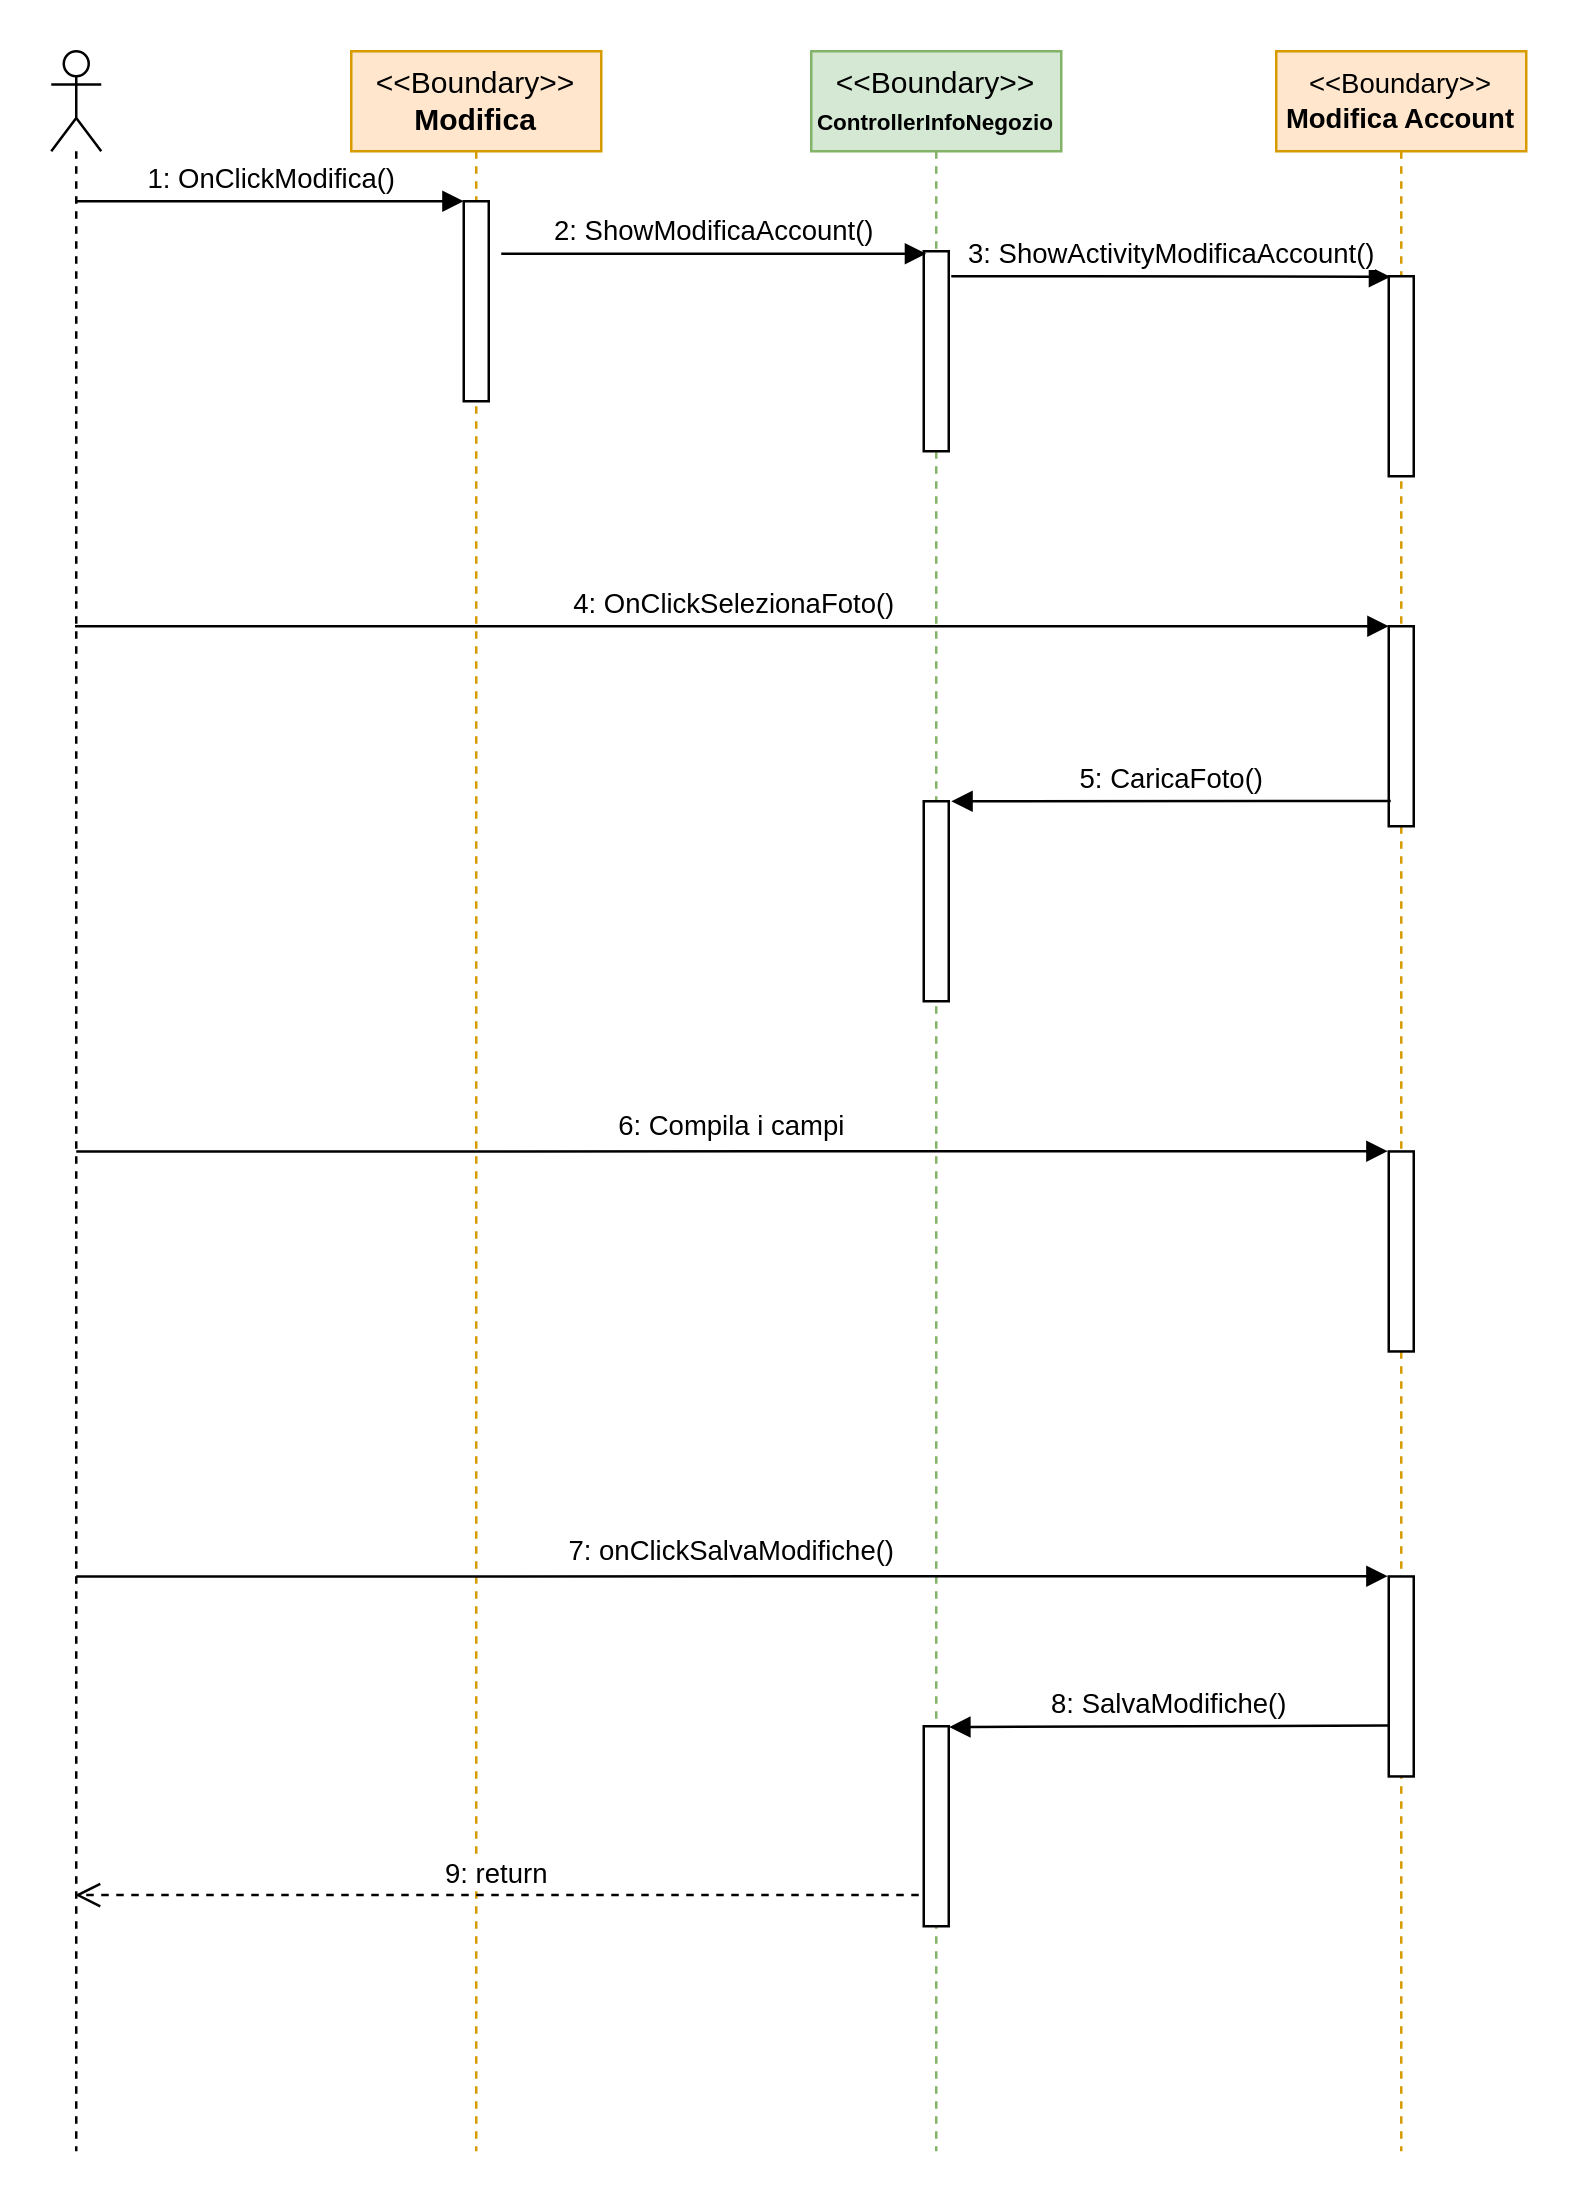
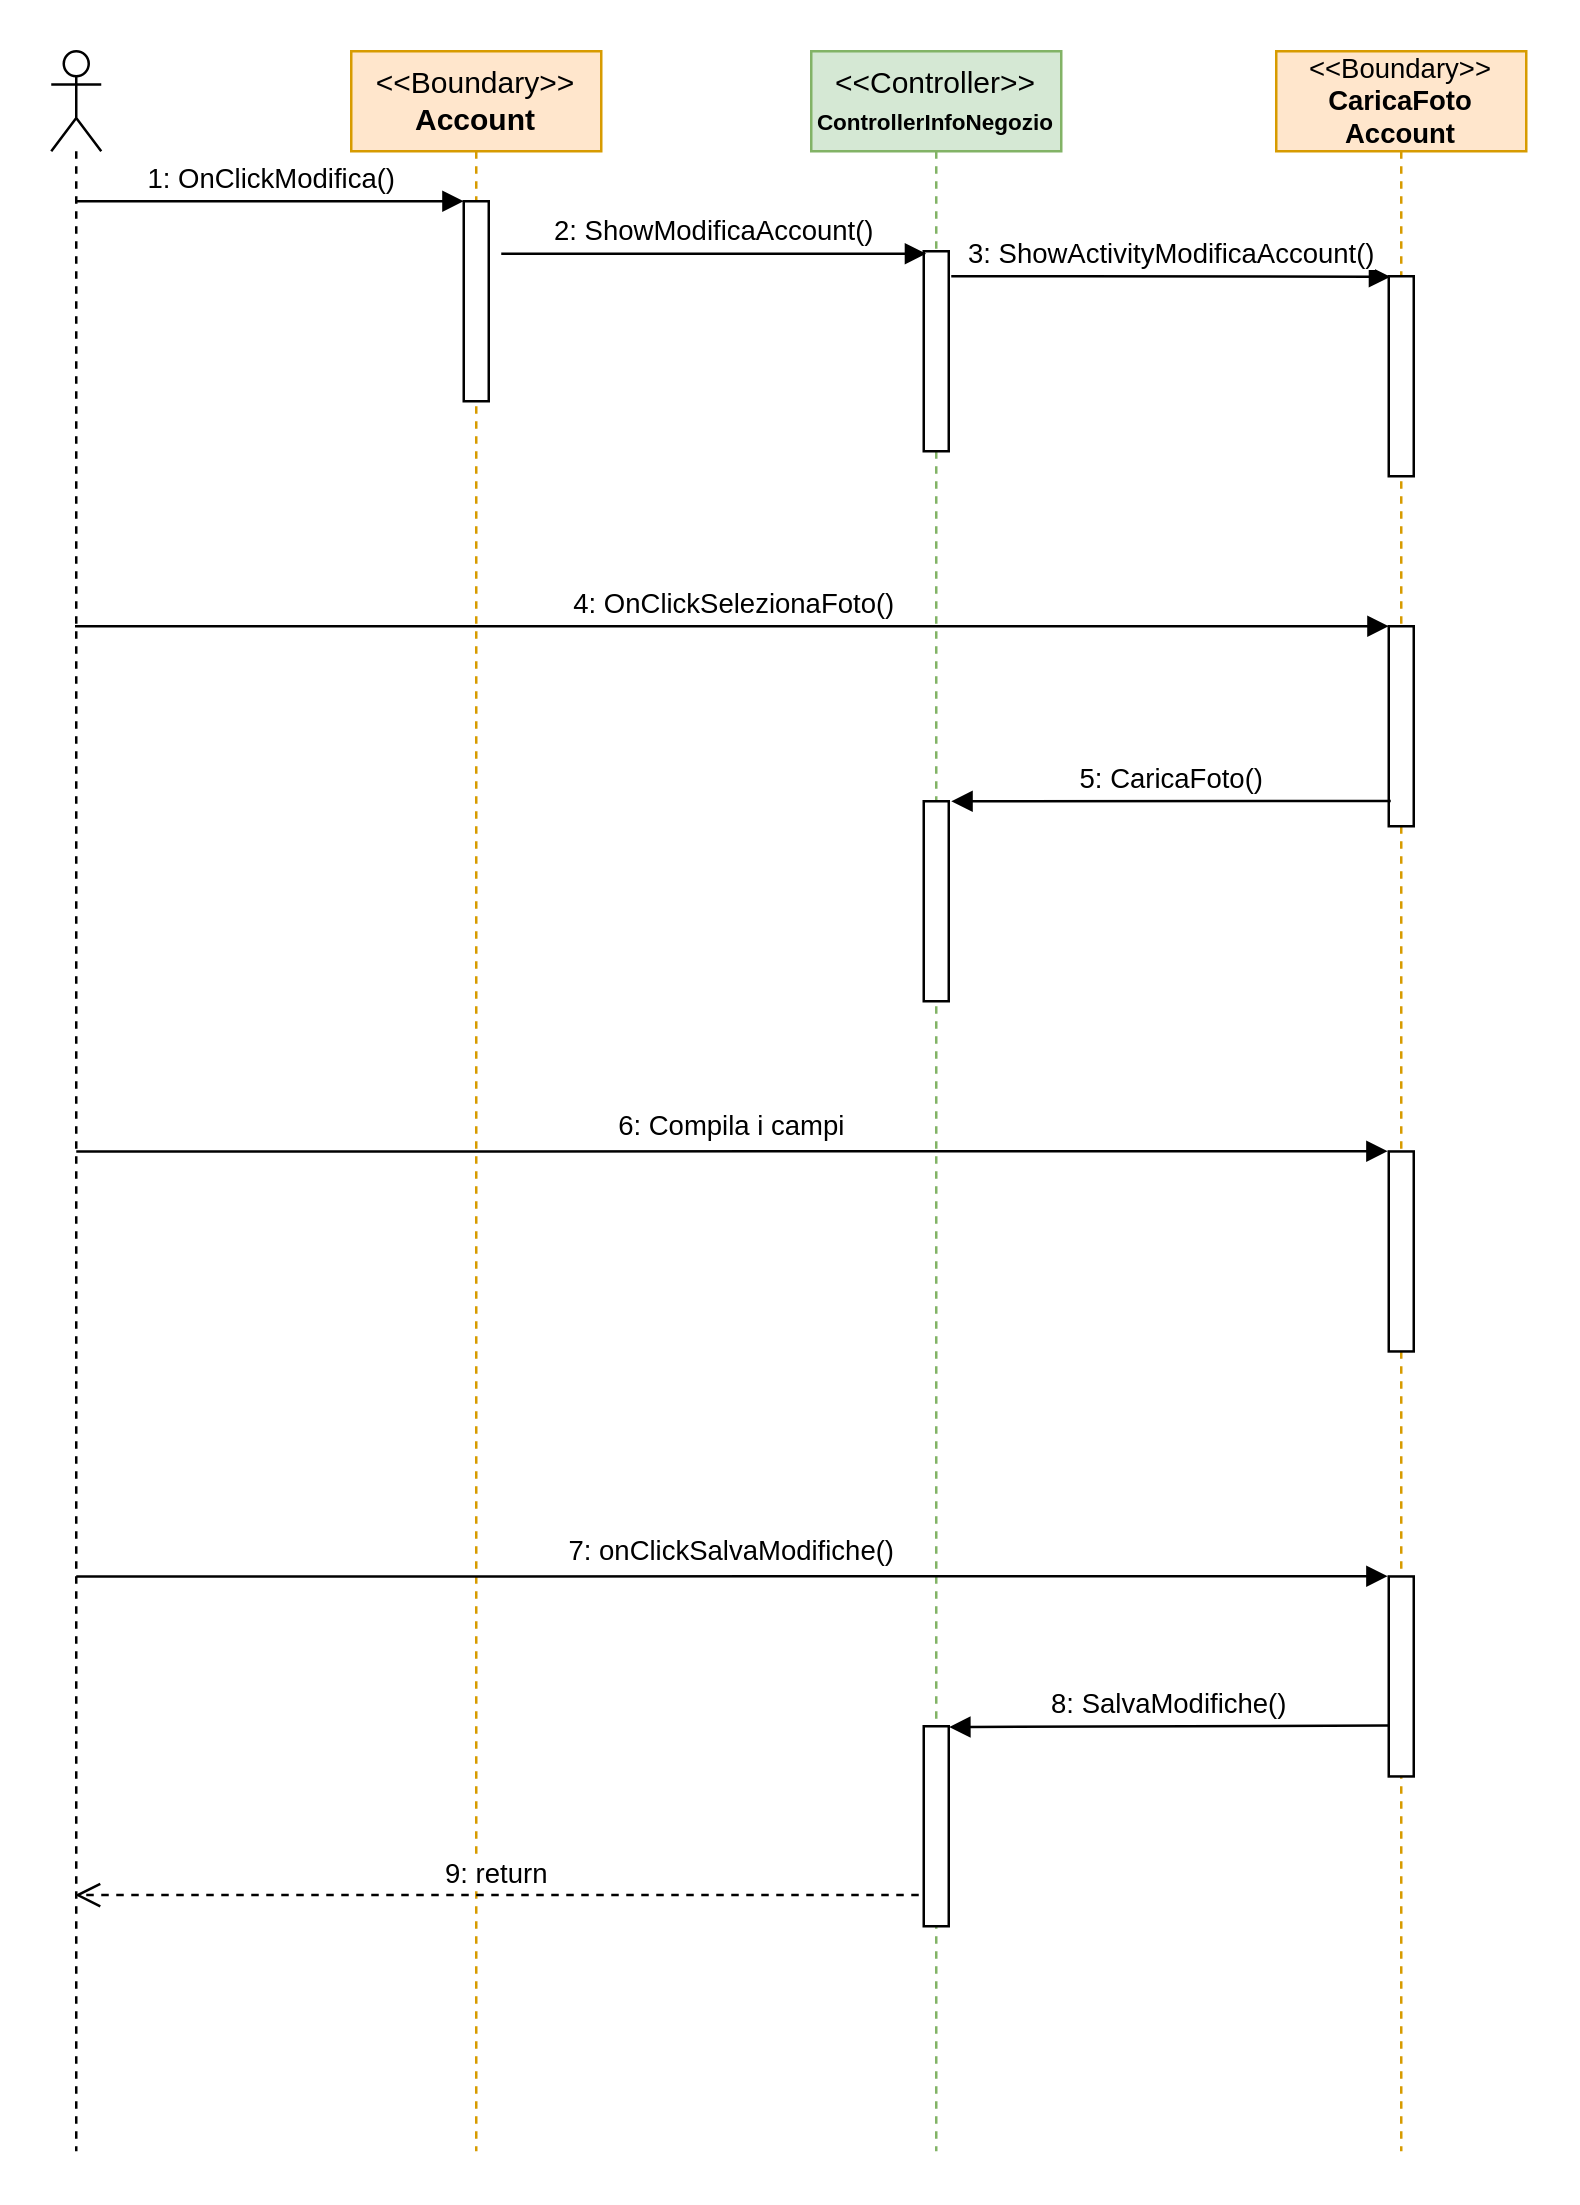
  <mxCell id="0" />
  <mxCell id="1" parent="0" />
  <mxCell id="2" value="" style="shape=umlLifeline;participant=umlActor;perimeter=lifelinePerimeter;whiteSpace=wrap;html=1;container=1;collapsible=0;recursiveResize=0;verticalAlign=top;spacingTop=36;outlineConnect=0;" parent="1" vertex="1"><mxGeometry x="20" y="20" width="20" height="840" as="geometry" /></mxCell>
- <mxCell id="3" value="&amp;lt;&amp;lt;Boundary&amp;gt;&amp;gt;&lt;br&gt;&lt;b&gt;Modifica&lt;/b&gt;" style="shape=umlLifeline;perimeter=lifelinePerimeter;whiteSpace=wrap;html=1;container=1;collapsible=0;recursiveResize=0;outlineConnect=0;fillColor=#ffe6cc;strokeColor=#d79b00;" parent="1" vertex="1"><mxGeometry x="140" y="20" width="100" height="840" as="geometry" /></mxCell>
+ <mxCell id="3" value="&amp;lt;&amp;lt;Boundary&amp;gt;&amp;gt;&lt;br&gt;&lt;b&gt;Account&lt;/b&gt;" style="shape=umlLifeline;perimeter=lifelinePerimeter;whiteSpace=wrap;html=1;container=1;collapsible=0;recursiveResize=0;outlineConnect=0;fillColor=#ffe6cc;strokeColor=#d79b00;" parent="1" vertex="1"><mxGeometry x="140" y="20" width="100" height="840" as="geometry" /></mxCell>
  <mxCell id="4" value="" style="html=1;points=[];perimeter=orthogonalPerimeter;" parent="3" vertex="1"><mxGeometry x="45" y="60" width="10" height="80" as="geometry" /></mxCell>
  <mxCell id="5" value="1: OnClickModifica()" style="html=1;verticalAlign=bottom;endArrow=block;rounded=0;" parent="1" source="2" target="4" edge="1"><mxGeometry width="80" relative="1" as="geometry"><mxPoint x="330" y="130" as="sourcePoint" /><mxPoint x="410" y="130" as="targetPoint" /><Array as="points"><mxPoint x="100" y="80" /></Array></mxGeometry></mxCell>
- <mxCell id="6" value="&amp;lt;&amp;lt;Boundary&amp;gt;&amp;gt;&lt;br&gt;&lt;font size=&quot;1&quot; style=&quot;&quot;&gt;&lt;b style=&quot;font-size: 9px;&quot;&gt;ControllerInfoNegozio&lt;/b&gt;&lt;/font&gt;" style="shape=umlLifeline;perimeter=lifelinePerimeter;whiteSpace=wrap;html=1;container=1;collapsible=0;recursiveResize=0;outlineConnect=0;fillColor=#d5e8d4;strokeColor=#82b366;" parent="1" vertex="1"><mxGeometry x="324" y="20" width="100" height="840" as="geometry" /></mxCell>
+ <mxCell id="6" value="&amp;lt;&amp;lt;Controller&amp;gt;&amp;gt;&lt;br&gt;&lt;font size=&quot;1&quot; style=&quot;&quot;&gt;&lt;b style=&quot;font-size: 9px;&quot;&gt;ControllerInfoNegozio&lt;/b&gt;&lt;/font&gt;" style="shape=umlLifeline;perimeter=lifelinePerimeter;whiteSpace=wrap;html=1;container=1;collapsible=0;recursiveResize=0;outlineConnect=0;fillColor=#d5e8d4;strokeColor=#82b366;" parent="1" vertex="1"><mxGeometry x="324" y="20" width="100" height="840" as="geometry" /></mxCell>
  <mxCell id="7" value="" style="html=1;points=[];perimeter=orthogonalPerimeter;fontSize=9;" parent="6" vertex="1"><mxGeometry x="45" y="80" width="10" height="80" as="geometry" /></mxCell>
  <mxCell id="8" value="" style="html=1;points=[];perimeter=orthogonalPerimeter;fontSize=11;" parent="6" vertex="1"><mxGeometry x="45" y="300" width="10" height="80" as="geometry" /></mxCell>
  <mxCell id="9" value="&lt;font style=&quot;font-size: 11px;&quot;&gt;2: ShowModificaAccount()&lt;/font&gt;" style="html=1;verticalAlign=bottom;endArrow=block;rounded=0;fontSize=9;" parent="1" edge="1"><mxGeometry width="80" relative="1" as="geometry"><mxPoint x="200" y="101" as="sourcePoint" /><mxPoint x="370" y="101" as="targetPoint" /><Array as="points" /></mxGeometry></mxCell>
- <mxCell id="10" value="&amp;lt;&amp;lt;Boundary&amp;gt;&amp;gt;&lt;br&gt;&lt;b&gt;Modifica Account&lt;/b&gt;" style="shape=umlLifeline;perimeter=lifelinePerimeter;whiteSpace=wrap;html=1;container=1;collapsible=0;recursiveResize=0;outlineConnect=0;fontSize=11;fillColor=#ffe6cc;strokeColor=#d79b00;" parent="1" vertex="1"><mxGeometry x="510" y="20" width="100" height="840" as="geometry" /></mxCell>
+ <mxCell id="10" value="&amp;lt;&amp;lt;Boundary&amp;gt;&amp;gt;&lt;br&gt;&lt;b&gt;CaricaFoto Account&lt;/b&gt;" style="shape=umlLifeline;perimeter=lifelinePerimeter;whiteSpace=wrap;html=1;container=1;collapsible=0;recursiveResize=0;outlineConnect=0;fontSize=11;fillColor=#ffe6cc;strokeColor=#d79b00;" parent="1" vertex="1"><mxGeometry x="510" y="20" width="100" height="840" as="geometry" /></mxCell>
  <mxCell id="11" value="" style="html=1;points=[];perimeter=orthogonalPerimeter;fontSize=11;" parent="10" vertex="1"><mxGeometry x="45" y="90" width="10" height="80" as="geometry" /></mxCell>
  <mxCell id="12" value="" style="html=1;points=[];perimeter=orthogonalPerimeter;fontSize=11;" parent="10" vertex="1"><mxGeometry x="45" y="230" width="10" height="80" as="geometry" /></mxCell>
  <mxCell id="13" value="" style="html=1;points=[];perimeter=orthogonalPerimeter;fontSize=14;" parent="10" vertex="1"><mxGeometry x="45" y="440.08" width="10" height="80" as="geometry" /></mxCell>
  <mxCell id="14" value="" style="html=1;points=[];perimeter=orthogonalPerimeter;fontSize=11;" vertex="1" parent="10"><mxGeometry x="-141" y="670" width="10" height="80" as="geometry" /></mxCell>
  <mxCell id="15" value="" style="html=1;points=[];perimeter=orthogonalPerimeter;fontSize=14;" vertex="1" parent="10"><mxGeometry x="45" y="610.08" width="10" height="80" as="geometry" /></mxCell>
  <mxCell id="16" value="&lt;font style=&quot;font-size: 11px;&quot;&gt;7: onClickSalvaModifiche()&lt;/font&gt;" style="html=1;verticalAlign=bottom;endArrow=block;rounded=0;fontSize=14;entryX=-0.042;entryY=-0.001;entryDx=0;entryDy=0;entryPerimeter=0;" edge="1" parent="10" target="15"><mxGeometry width="80" relative="1" as="geometry"><mxPoint x="-480" y="610.08" as="sourcePoint" /><mxPoint x="40" y="610.08" as="targetPoint" /></mxGeometry></mxCell>
  <mxCell id="17" value="8: SalvaModifiche()" style="html=1;verticalAlign=bottom;endArrow=block;rounded=0;fontSize=11;entryX=1.014;entryY=0.004;entryDx=0;entryDy=0;entryPerimeter=0;exitX=0.019;exitY=0.745;exitDx=0;exitDy=0;exitPerimeter=0;" edge="1" parent="10" source="15" target="14"><mxGeometry width="80" relative="1" as="geometry"><mxPoint x="40" y="670" as="sourcePoint" /><mxPoint x="-110" y="670" as="targetPoint" /></mxGeometry></mxCell>
  <mxCell id="18" value="3: ShowActivityModificaAccount()" style="html=1;verticalAlign=bottom;endArrow=block;rounded=0;fontSize=11;entryX=0.06;entryY=0.003;entryDx=0;entryDy=0;entryPerimeter=0;" parent="1" target="11" edge="1"><mxGeometry width="80" relative="1" as="geometry"><mxPoint x="380" y="110" as="sourcePoint" /><mxPoint x="550" y="110" as="targetPoint" /><Array as="points"><mxPoint x="430" y="110" /></Array></mxGeometry></mxCell>
  <mxCell id="19" value="5: CaricaFoto()" style="html=1;verticalAlign=bottom;endArrow=block;rounded=0;fontSize=11;exitX=0.08;exitY=0.874;exitDx=0;exitDy=0;exitPerimeter=0;" parent="1" source="12" edge="1"><mxGeometry width="80" relative="1" as="geometry"><mxPoint x="550" y="320" as="sourcePoint" /><mxPoint x="380" y="320" as="targetPoint" /></mxGeometry></mxCell>
  <mxCell id="20" value="4: OnClickSelezionaFoto()" style="html=1;verticalAlign=bottom;endArrow=block;rounded=0;fontSize=11;" parent="1" source="2" target="12" edge="1"><mxGeometry width="80" relative="1" as="geometry"><mxPoint x="40" y="250" as="sourcePoint" /><mxPoint x="480" y="280" as="targetPoint" /><Array as="points"><mxPoint x="220" y="250" /></Array></mxGeometry></mxCell>
  <mxCell id="21" value="&lt;font style=&quot;font-size: 11px;&quot;&gt;6: Compila i campi&lt;/font&gt;" style="html=1;verticalAlign=bottom;endArrow=block;rounded=0;fontSize=14;entryX=-0.042;entryY=-0.001;entryDx=0;entryDy=0;entryPerimeter=0;" parent="1" target="13" edge="1"><mxGeometry width="80" relative="1" as="geometry"><mxPoint x="30" y="460.08" as="sourcePoint" /><mxPoint x="550" y="460.08" as="targetPoint" /></mxGeometry></mxCell>
  <mxCell id="22" value="9: return" style="html=1;verticalAlign=bottom;endArrow=open;dashed=1;endSize=8;rounded=0;fontSize=11;exitX=-0.2;exitY=0.844;exitDx=0;exitDy=0;exitPerimeter=0;" edge="1" parent="1" source="14" target="2"><mxGeometry relative="1" as="geometry"><mxPoint x="220" y="610" as="sourcePoint" /><mxPoint x="140" y="610" as="targetPoint" /></mxGeometry></mxCell>
